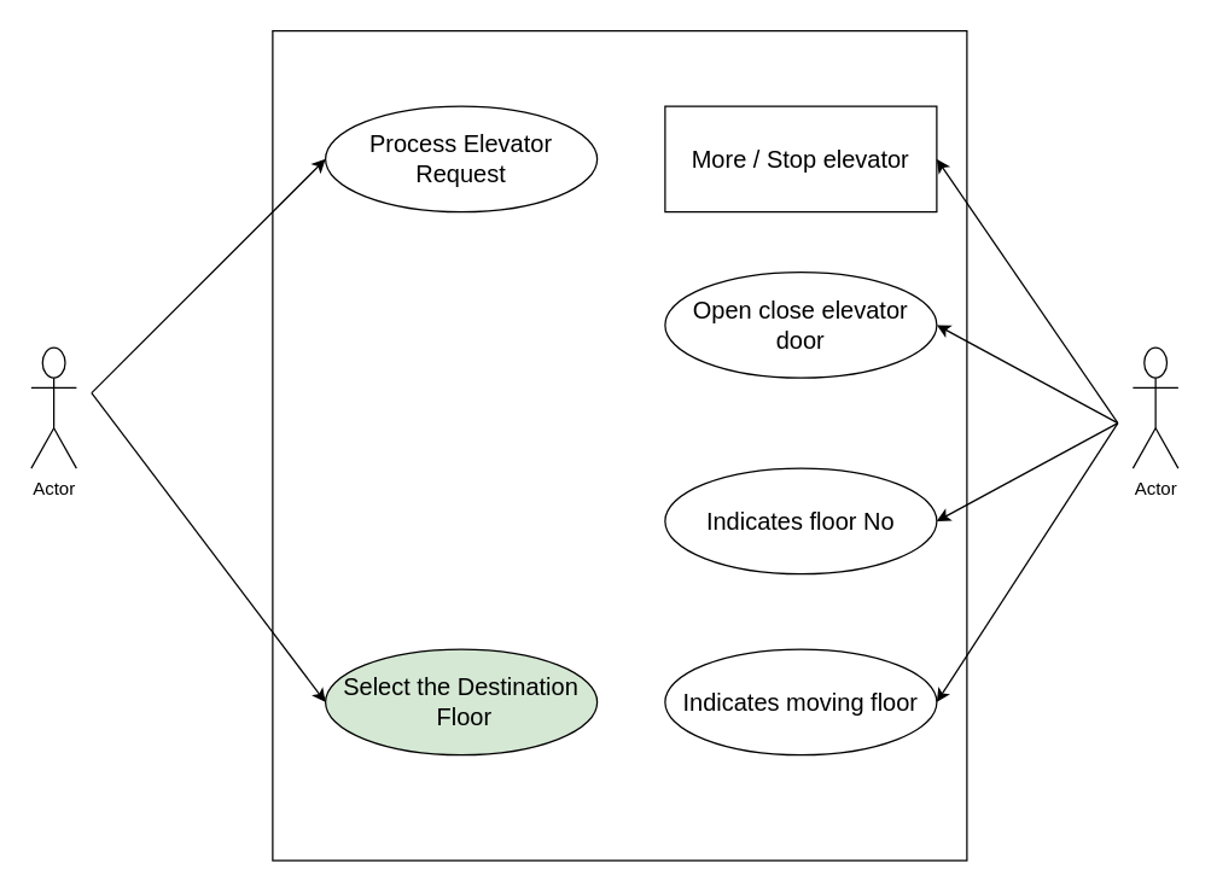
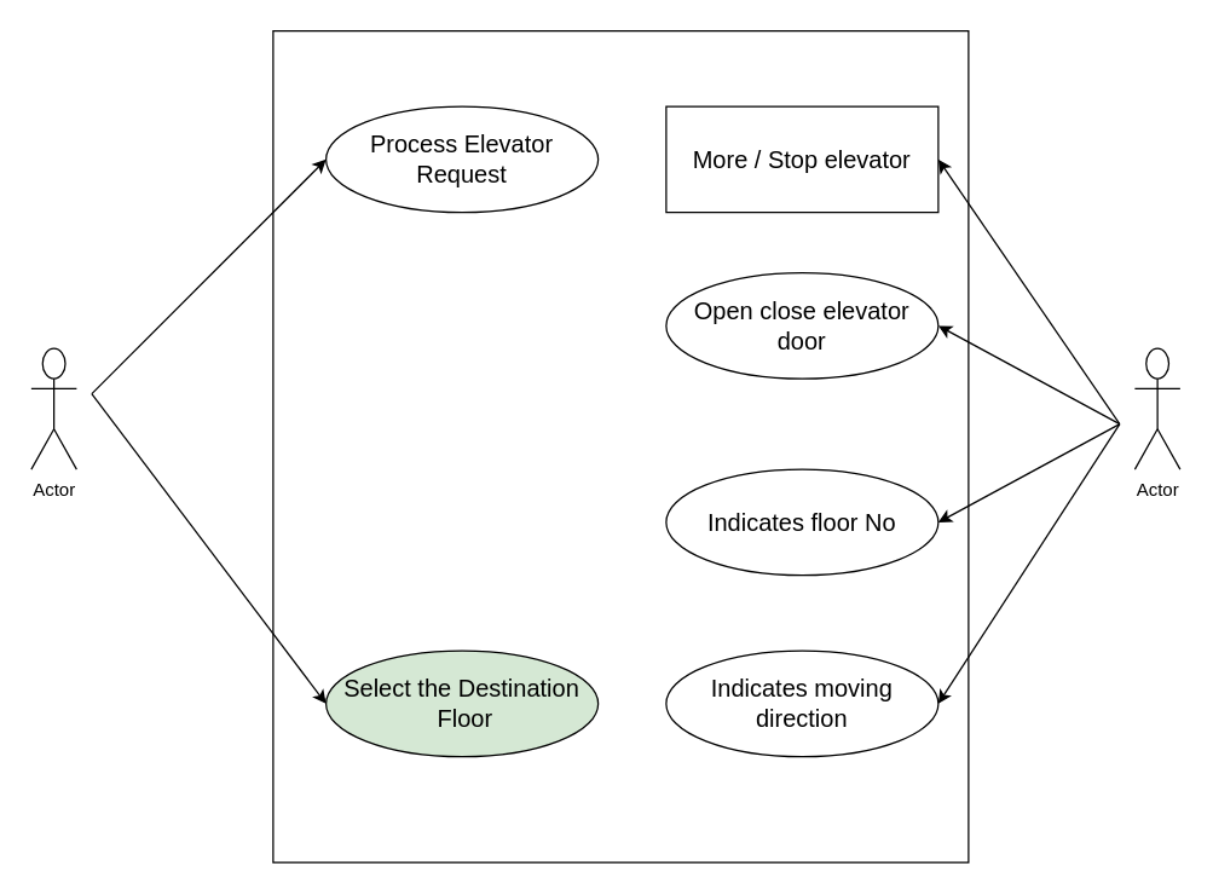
  <mxCell id="0" />
  <mxCell id="1" parent="0" />
  <mxCell id="2" value="" style="rounded=0;whiteSpace=wrap;html=1;" vertex="1" parent="1"><mxGeometry x="180" y="20" width="460" height="550" as="geometry" /></mxCell>
  <mxCell id="3" value="&lt;font style=&quot;font-size: 16px;&quot;&gt;Process Elevator &lt;br&gt;Request&lt;/font&gt;" style="ellipse;whiteSpace=wrap;html=1;" vertex="1" parent="1"><mxGeometry x="215" y="70" width="180" height="70" as="geometry" /></mxCell>
  <mxCell id="4" value="&lt;font style=&quot;font-size: 16px;&quot;&gt;Select the Destination&lt;br&gt;&amp;nbsp;Floor&lt;/font&gt;" style="ellipse;whiteSpace=wrap;html=1;fillColor=#d5e8d4;" vertex="1" parent="1"><mxGeometry x="215" y="430" width="180" height="70" as="geometry" /></mxCell>
  <mxCell id="5" value="Actor" style="shape=umlActor;verticalLabelPosition=bottom;verticalAlign=top;html=1;outlineConnect=0;" vertex="1" parent="1"><mxGeometry x="20" y="230" width="30" height="80" as="geometry" /></mxCell>
  <mxCell id="6" value="" style="endArrow=classic;html=1;rounded=0;entryX=0;entryY=0.5;entryDx=0;entryDy=0;" edge="1" parent="1" target="3"><mxGeometry width="50" height="50" relative="1" as="geometry"><mxPoint x="60" y="260" as="sourcePoint" /><mxPoint x="460" y="100" as="targetPoint" /></mxGeometry></mxCell>
  <mxCell id="7" value="" style="endArrow=classic;html=1;rounded=0;entryX=0;entryY=0.5;entryDx=0;entryDy=0;" edge="1" parent="1" target="4"><mxGeometry width="50" height="50" relative="1" as="geometry"><mxPoint x="60" y="260" as="sourcePoint" /><mxPoint x="225" y="115" as="targetPoint" /></mxGeometry></mxCell>
  <mxCell id="8" value="&lt;span style=&quot;font-size: 16px;&quot;&gt;More / Stop elevator&lt;/span&gt;" style="whiteSpace=wrap;html=1;rounded=0;" vertex="1" parent="1"><mxGeometry x="440" y="70" width="180" height="70" as="geometry" /></mxCell>
  <mxCell id="9" value="&lt;span style=&quot;font-size: 16px;&quot;&gt;Open close elevator door&lt;/span&gt;" style="ellipse;whiteSpace=wrap;html=1;" vertex="1" parent="1"><mxGeometry x="440" y="180" width="180" height="70" as="geometry" /></mxCell>
  <mxCell id="10" value="&lt;span style=&quot;font-size: 16px;&quot;&gt;Indicates floor No&lt;/span&gt;" style="ellipse;whiteSpace=wrap;html=1;" vertex="1" parent="1"><mxGeometry x="440" y="310" width="180" height="70" as="geometry" /></mxCell>
- <mxCell id="11" value="&lt;span style=&quot;font-size: 16px;&quot;&gt;Indicates moving floor&lt;/span&gt;" style="ellipse;whiteSpace=wrap;html=1;" vertex="1" parent="1"><mxGeometry x="440" y="430" width="180" height="70" as="geometry" /></mxCell>
+ <mxCell id="11" value="&lt;span style=&quot;font-size: 16px;&quot;&gt;Indicates moving direction&lt;/span&gt;" style="ellipse;whiteSpace=wrap;html=1;" vertex="1" parent="1"><mxGeometry x="440" y="430" width="180" height="70" as="geometry" /></mxCell>
  <mxCell id="12" value="Actor" style="shape=umlActor;verticalLabelPosition=bottom;verticalAlign=top;html=1;outlineConnect=0;" vertex="1" parent="1"><mxGeometry x="750" y="230" width="30" height="80" as="geometry" /></mxCell>
  <mxCell id="13" value="" style="endArrow=classic;html=1;rounded=0;entryX=1;entryY=0.5;entryDx=0;entryDy=0;" edge="1" parent="1" target="8"><mxGeometry width="50" height="50" relative="1" as="geometry"><mxPoint x="740" y="280" as="sourcePoint" /><mxPoint x="225" y="115" as="targetPoint" /></mxGeometry></mxCell>
  <mxCell id="14" value="" style="endArrow=classic;html=1;rounded=0;entryX=1;entryY=0.5;entryDx=0;entryDy=0;" edge="1" parent="1" target="9"><mxGeometry width="50" height="50" relative="1" as="geometry"><mxPoint x="740" y="280" as="sourcePoint" /><mxPoint x="632" y="128" as="targetPoint" /></mxGeometry></mxCell>
  <mxCell id="15" value="" style="endArrow=classic;html=1;rounded=0;entryX=1;entryY=0.5;entryDx=0;entryDy=0;" edge="1" parent="1" target="10"><mxGeometry width="50" height="50" relative="1" as="geometry"><mxPoint x="740" y="280" as="sourcePoint" /><mxPoint x="642" y="138" as="targetPoint" /></mxGeometry></mxCell>
  <mxCell id="16" value="" style="endArrow=classic;html=1;rounded=0;entryX=1;entryY=0.5;entryDx=0;entryDy=0;" edge="1" parent="1" target="11"><mxGeometry width="50" height="50" relative="1" as="geometry"><mxPoint x="740" y="280" as="sourcePoint" /><mxPoint x="652" y="148" as="targetPoint" /></mxGeometry></mxCell>
